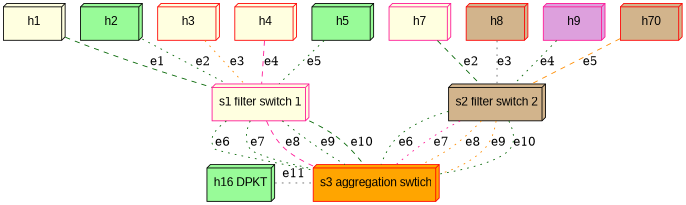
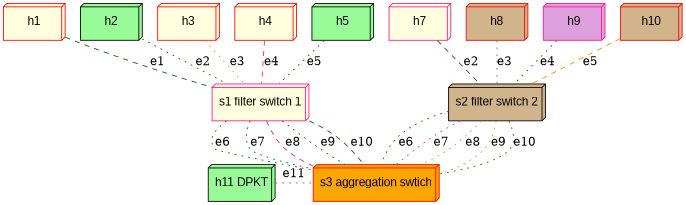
  graph {
    node [color=red fillcolor=lightyellow fontname=Arial shape=box3d style=filled]
    edge [color=darkgreen style=dotted]
    n1 [fillcolor=orange height=0.6 label="s3 aggregation swtich" width=1]
-   n2 [color=black fillcolor=palegreen height=0.6 label="h16 DPKT" width=1]
+   n2 [color=black fillcolor=palegreen height=0.6 label="h11 DPKT" width=1]
    n3 [color=deeppink height=0.6 label="s1 filter switch 1" width=1]
    n4 [color=black fillcolor=tan height=0.6 label="s2 filter switch 2" width=1]
-   h1 [color=black height=0.6 width=1]
+   h1 [height=0.6 width=1]
    h2 [color=black fillcolor=palegreen height=0.6 width=1]
    h3 [height=0.6 width=1]
    h4 [height=0.6 width=1]
    h5 [color=black fillcolor=palegreen height=0.6 width=1]
    h7 [color=deeppink height=0.6 width=1]
    h8 [fillcolor=tan height=0.6 width=1]
    h9 [color=deeppink fillcolor=plum height=0.6 width=1]
-   h10 [fillcolor=tan height=0.6 width=1 label=h70]
+   h10 [fillcolor=tan height=0.6 width=1]
    subgraph sub_1 {
      rank=same
      n1
      n2
    }
    n2 -- n1 [color=gray40 label=e11]
    n3 -- n1 [label=e6]
    n3 -- n1 [label=e7]
    n3 -- n1 [color=deeppink label=e8 style=dashed]
    n3 -- n1 [label=e9]
    n3 -- n1 [label=e10 style=dashed]
    n4 -- n1 [label=e6]
    n4 -- n1 [color=deeppink label=e7]
    n4 -- n1 [color=darkorange label=e8]
    n4 -- n1 [color=darkorange label=e9]
    n4 -- n1 [label=e10]
    h1 -- n3 [label=e1 style=dashed]
    h2 -- n3 [label=e2]
    h3 -- n3 [color=darkorange label=e3]
    h4 -- n3 [color=deeppink label=e4 style=dashed]
    h5 -- n3 [label=e5]
    h7 -- n4 [label=e2 style=dashed]
    h8 -- n4 [color=gray40 label=e3]
    h9 -- n4 [label=e4]
    h10 -- n4 [color=darkorange label=e5 style=dashed]
  }
